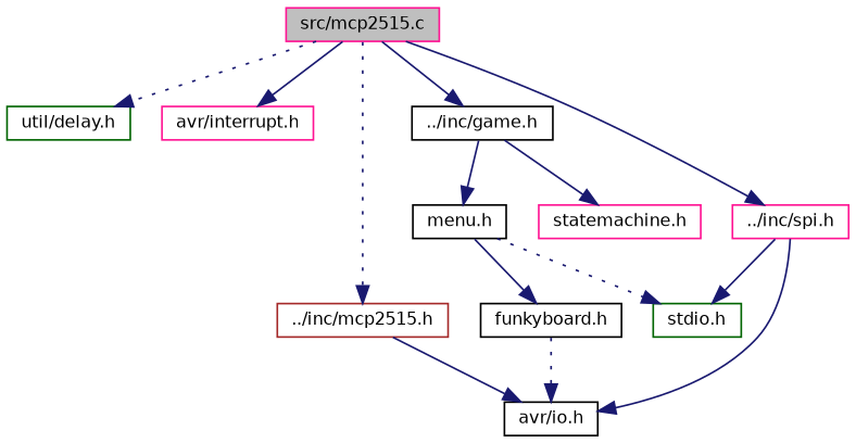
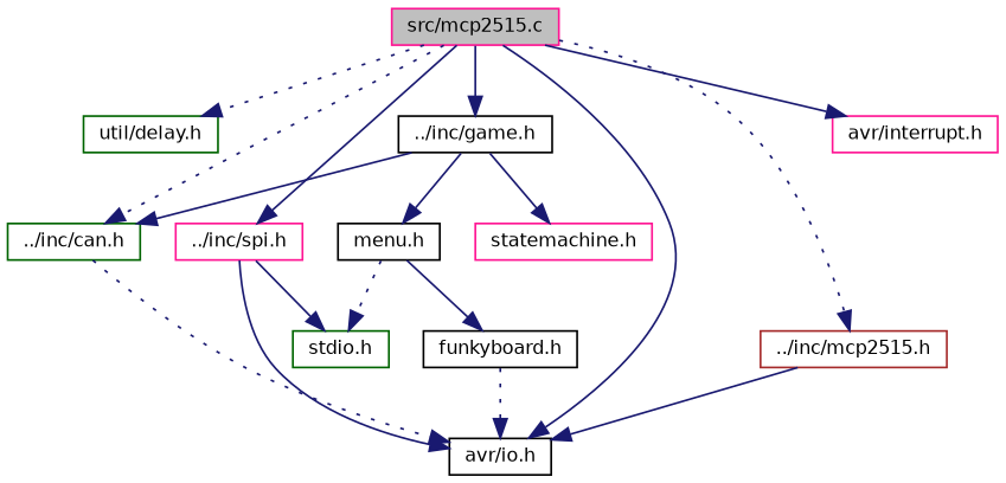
  digraph {
    node [color=deeppink fillcolor=white fontname=Helvetica fontsize=10 shape=record style=filled]
    edge [color=midnightblue fontname=Helvetica fontsize=10 labelfontname=Helvetica labelfontsize=10 style=solid]
    n1 [fillcolor=grey75 fontcolor=black height=0.2 label="src/mcp2515.c" width=0.4]
    n2 [color=darkgreen height=0.2 label="util/delay.h" width=0.4]
    n3 [color=black height=0.2 label="avr/io.h" width=0.4]
    n4 [height=0.2 label="avr/interrupt.h" width=0.4]
    n5 [height=0.2 label="../inc/spi.h" width=0.4]
    n6 [color=brown height=0.2 label="../inc/mcp2515.h" width=0.4]
+   n7 [color=darkgreen height=0.2 label="../inc/can.h" width=0.4]
    n8 [color=black height=0.2 label="../inc/game.h" width=0.4]
    n9 [color=darkgreen height=0.2 label="stdio.h" width=0.4]
    n10 [color=black height=0.2 label="menu.h" width=0.4]
    n11 [height=0.2 label="statemachine.h" width=0.4]
    n12 [color=black height=0.2 label="funkyboard.h" width=0.4]
    n1 -> n2 [style=dotted]
+   n1 -> n3
    n1 -> n4
    n1 -> n5
    n1 -> n6 [style=dotted]
+   n1 -> n7 [style=dotted]
    n1 -> n8
    n5 -> n3
    n5 -> n9
    n6 -> n3
+   n7 -> n3 [style=dotted]
+   n8 -> n7
    n8 -> n10
    n8 -> n11
    n10 -> n9 [style=dotted]
    n10 -> n12
    n12 -> n3 [style=dotted]
  }
